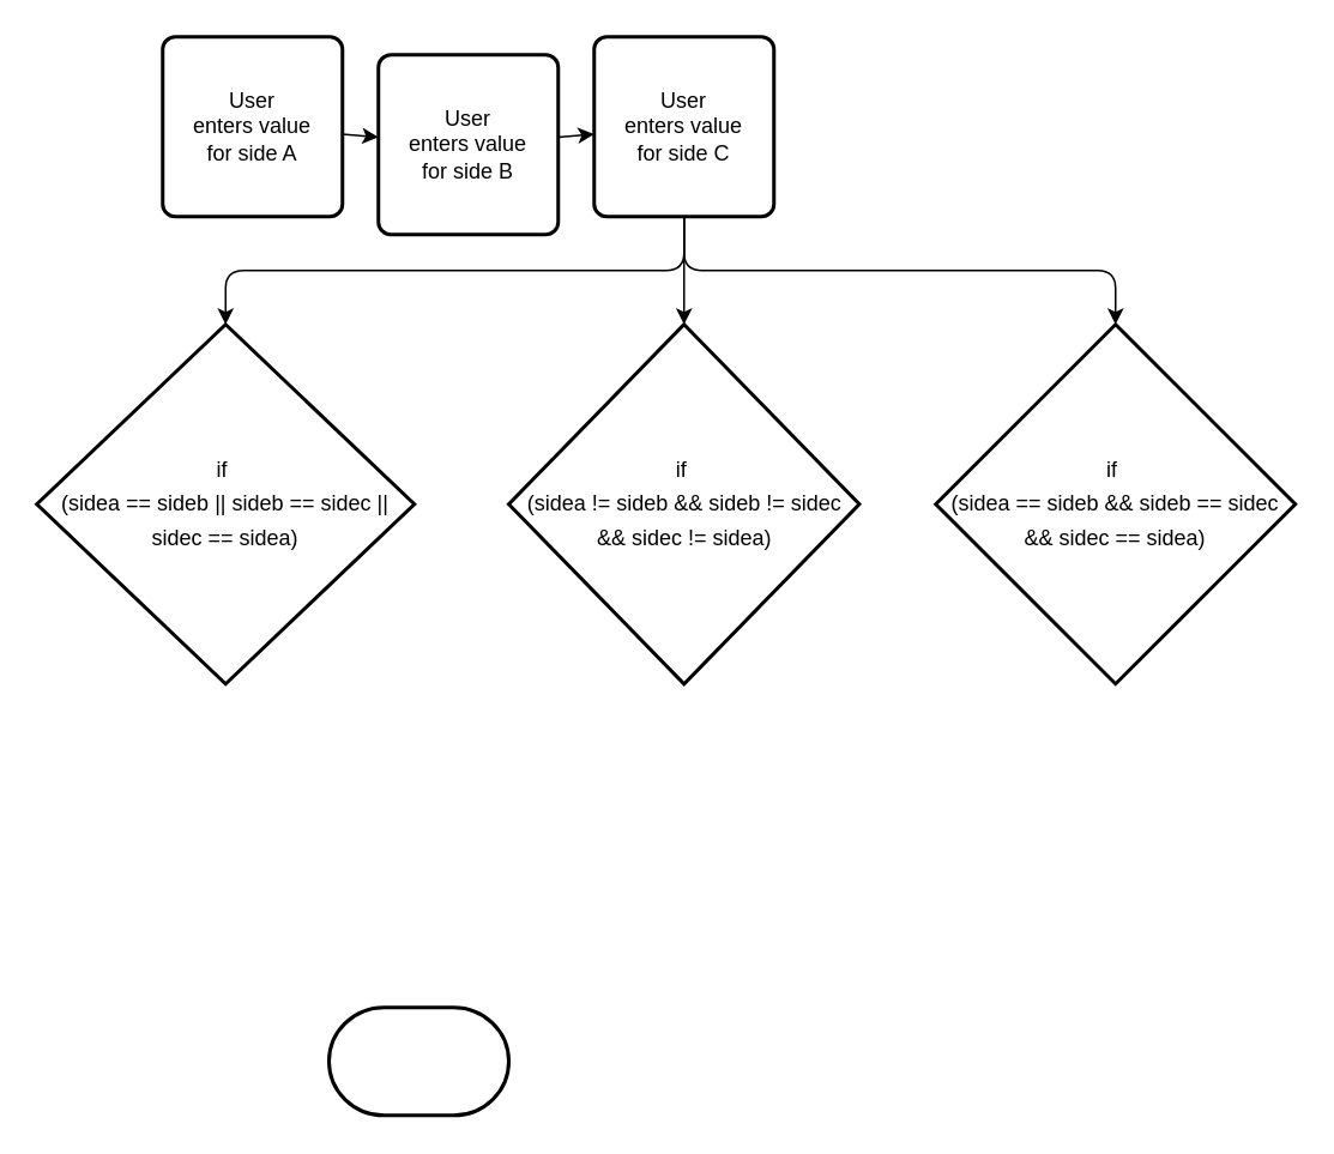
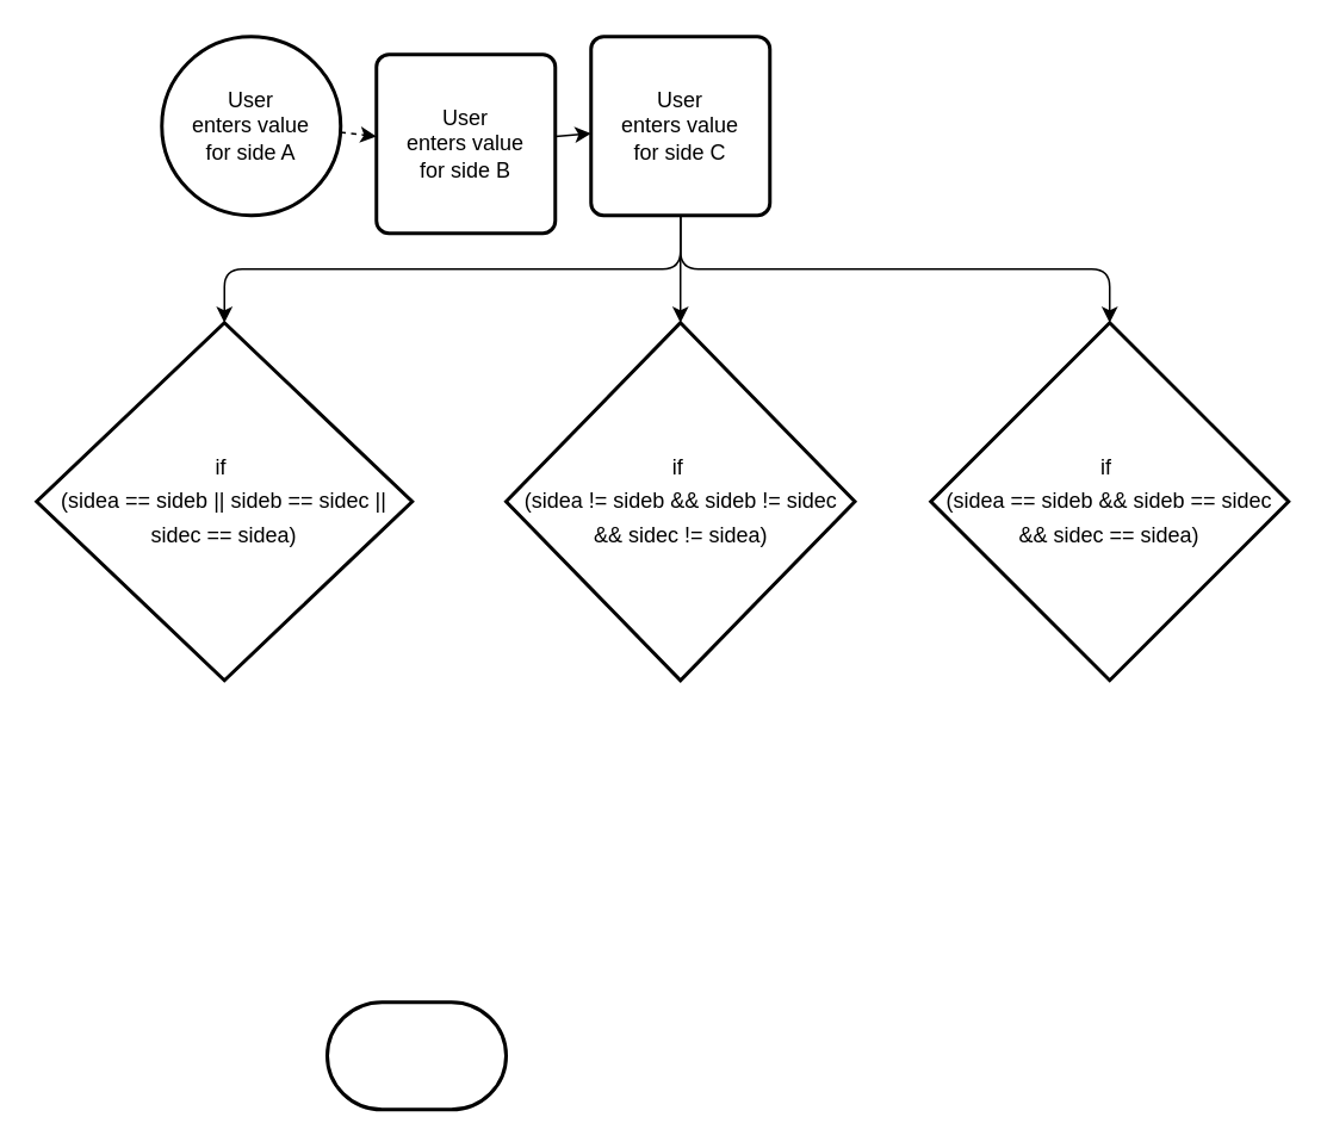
  <mxCell id="0" />
  <mxCell id="1" parent="0" />
- <mxCell id="2" style="edgeStyle=none;html=1;" edge="1" parent="1" source="3" target="9"><mxGeometry relative="1" as="geometry" /></mxCell>
- <mxCell id="3" value="User&lt;br&gt;enters value&lt;br&gt;for side A" style="rounded=1;whiteSpace=wrap;html=1;absoluteArcSize=1;arcSize=14;strokeWidth=2;" parent="1" vertex="1"><mxGeometry x="90" y="20" width="100" height="100" as="geometry" /></mxCell>
+ <mxCell id="2" style="edgeStyle=none;html=1;dashed=1;" edge="1" parent="1" source="3" target="9"><mxGeometry relative="1" as="geometry" /></mxCell>
+ <mxCell id="3" value="User&lt;br&gt;enters value&lt;br&gt;for side A" style="ellipse;whiteSpace=wrap;html=1;absoluteArcSize=1;arcSize=14;strokeWidth=2;" parent="1" vertex="1"><mxGeometry x="90" y="20" width="100" height="100" as="geometry" /></mxCell>
  <mxCell id="4" style="edgeStyle=none;html=1;entryX=0.5;entryY=0;entryDx=0;entryDy=0;entryPerimeter=0;fontFamily=Helvetica;fontSize=12;fontColor=#000000;" edge="1" parent="1" source="7" target="10"><mxGeometry relative="1" as="geometry"><Array as="points"><mxPoint x="380" y="150" /><mxPoint x="125" y="150" /></Array></mxGeometry></mxCell>
  <mxCell id="5" style="edgeStyle=none;html=1;entryX=0.5;entryY=0;entryDx=0;entryDy=0;entryPerimeter=0;fontFamily=Helvetica;fontSize=12;fontColor=#000000;" edge="1" parent="1" source="7" target="12"><mxGeometry relative="1" as="geometry"><Array as="points"><mxPoint x="380" y="150" /><mxPoint x="620" y="150" /></Array></mxGeometry></mxCell>
  <mxCell id="6" style="edgeStyle=none;html=1;entryX=0.5;entryY=0;entryDx=0;entryDy=0;entryPerimeter=0;fontFamily=Helvetica;fontSize=12;fontColor=#000000;" edge="1" parent="1" source="7" target="11"><mxGeometry relative="1" as="geometry" /></mxCell>
  <mxCell id="7" value="User&lt;br&gt;enters value&lt;br&gt;for side C" style="rounded=1;whiteSpace=wrap;html=1;absoluteArcSize=1;arcSize=14;strokeWidth=2;" vertex="1" parent="1"><mxGeometry x="330" y="20" width="100" height="100" as="geometry" /></mxCell>
  <mxCell id="8" style="edgeStyle=none;html=1;" edge="1" parent="1" source="9" target="7"><mxGeometry relative="1" as="geometry" /></mxCell>
  <mxCell id="9" value="User&lt;br&gt;enters value&lt;br&gt;for side B" style="rounded=1;whiteSpace=wrap;html=1;absoluteArcSize=1;arcSize=14;strokeWidth=2;" vertex="1" parent="1"><mxGeometry x="210" y="30" width="100" height="100" as="geometry" /></mxCell>
  <mxCell id="10" value="&lt;div style=&quot;line-height: 19px&quot;&gt;&lt;font style=&quot;font-size: 12px&quot;&gt;if&amp;nbsp;&lt;/font&gt;&lt;/div&gt;&lt;div style=&quot;line-height: 19px&quot;&gt;&lt;font style=&quot;font-size: 12px&quot;&gt;(sidea == sideb || sideb == sidec || sidec == sidea)&lt;/font&gt;&lt;/div&gt;" style="strokeWidth=2;html=1;shape=mxgraph.flowchart.decision;whiteSpace=wrap;" vertex="1" parent="1"><mxGeometry x="20" y="180" width="210" height="200" as="geometry" /></mxCell>
  <mxCell id="11" value="&lt;div style=&quot;line-height: 19px&quot;&gt;&lt;div style=&quot;line-height: 19px&quot;&gt;&lt;div style=&quot;line-height: 19px&quot;&gt;if&amp;nbsp;&lt;/div&gt;&lt;div style=&quot;line-height: 19px&quot;&gt;(sidea != sideb &amp;amp;&amp;amp; sideb != sidec &amp;amp;&amp;amp; sidec != sidea)&lt;/div&gt;&lt;/div&gt;&lt;/div&gt;" style="strokeWidth=2;html=1;shape=mxgraph.flowchart.decision;whiteSpace=wrap;" vertex="1" parent="1"><mxGeometry x="282.5" y="180" width="195" height="200" as="geometry" /></mxCell>
  <mxCell id="12" value="&lt;div style=&quot;line-height: 19px&quot;&gt;&lt;div style=&quot;line-height: 19px&quot;&gt;if&amp;nbsp;&lt;/div&gt;&lt;div style=&quot;line-height: 19px&quot;&gt;(sidea == sideb &amp;amp;&amp;amp; sideb == sidec &amp;amp;&amp;amp; sidec == sidea)&lt;/div&gt;&lt;/div&gt;" style="strokeWidth=2;html=1;shape=mxgraph.flowchart.decision;whiteSpace=wrap;" vertex="1" parent="1"><mxGeometry x="520" y="180" width="200" height="200" as="geometry" /></mxCell>
  <mxCell id="13" value="" style="strokeWidth=2;html=1;shape=mxgraph.flowchart.terminator;whiteSpace=wrap;labelBackgroundColor=none;fontFamily=Helvetica;fontSize=12;fontColor=#000000;" vertex="1" parent="1"><mxGeometry x="182.5" y="560" width="100" height="60" as="geometry" /></mxCell>
